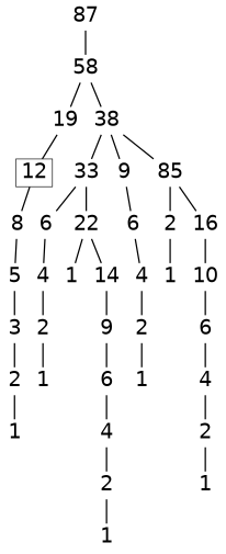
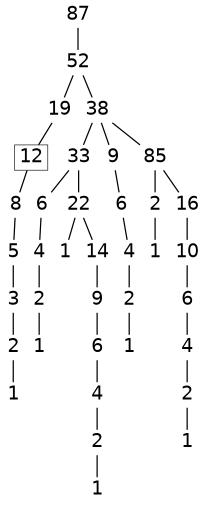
  digraph {
    nodesep=0.1
    node [fontname=Helvetica fontsize=30 shape=plaintext]
    edge [dir=none style=bold]
    n1 [height=0.25 label=87 width=0.25]
-   n2 [height=0.25 label=58 width=0.25]
+   n2 [height=0.25 label=52 width=0.25]
    n3 [height=0.25 label=33 width=0.25]
    n4 [height=0.25 label=6 width=0.25]
    n5 [height=0.25 label=22 width=0.25]
    n6 [height=0.25 label=19 width=0.25]
    n7 [height=0.25 label=38 width=0.25]
    n8 [height=0.25 label=4 width=0.25]
    n9 [height=0.25 label=1 width=0.25]
    n10 [height=0.25 label=14 width=0.25]
    n11 [height=0.25 label=2 width=0.25]
    n12 [height=0.25 label=1 width=0.25]
    n13 [height=0.25 label=9 width=0.25]
    n14 [height=0.25 label=6 width=0.25]
    n15 [height=0.25 label=4 width=0.25]
    n16 [height=0.25 label=2 width=0.25]
    n17 [height=0.25 label=1 width=0.25]
    n18 [height=0.25 label=12 shape=box width=0.25]
    n19 [height=0.25 label=9 width=0.25]
    n20 [height=0.25 label=85 width=0.25]
    n21 [height=0.25 label=8 width=0.25]
    n22 [height=0.25 label=5 width=0.25]
    n23 [height=0.25 label=3 width=0.25]
    n24 [height=0.25 label=2 width=0.25]
    n25 [height=0.25 label=1 width=0.25]
    n26 [height=0.25 label=6 width=0.25]
    n27 [height=0.25 label=2 width=0.25]
    n28 [height=0.25 label=16 width=0.25]
    n29 [height=0.25 label=4 width=0.25]
    n30 [height=0.25 label=2 width=0.25]
    n31 [height=0.25 label=1 width=0.25]
    n32 [height=0.25 label=1 width=0.25]
    n33 [height=0.25 label=10 width=0.25]
    n34 [height=0.25 label=6 width=0.25]
    n35 [height=0.25 label=4 width=0.25]
    n36 [height=0.25 label=2 width=0.25]
    n37 [height=0.25 label=1 width=0.25]
    n1 -> n2
    n2 -> n6
    n2 -> n7
    n3 -> n4
    n3 -> n5
    n4 -> n8
    n5 -> n9
    n5 -> n10
    n6 -> n18
    n7 -> n3
    n7 -> n19
    n7 -> n20
    n8 -> n11
    n10 -> n13
    n11 -> n12
    n13 -> n14
    n14 -> n15
    n15 -> n16
    n16 -> n17
    n18 -> n21
    n19 -> n26
    n20 -> n27
    n20 -> n28
    n21 -> n22
    n22 -> n23
    n23 -> n24
    n24 -> n25
    n26 -> n29
    n27 -> n32
    n28 -> n33
    n29 -> n30
    n30 -> n31
    n33 -> n34
    n34 -> n35
    n35 -> n36
    n36 -> n37
  }
